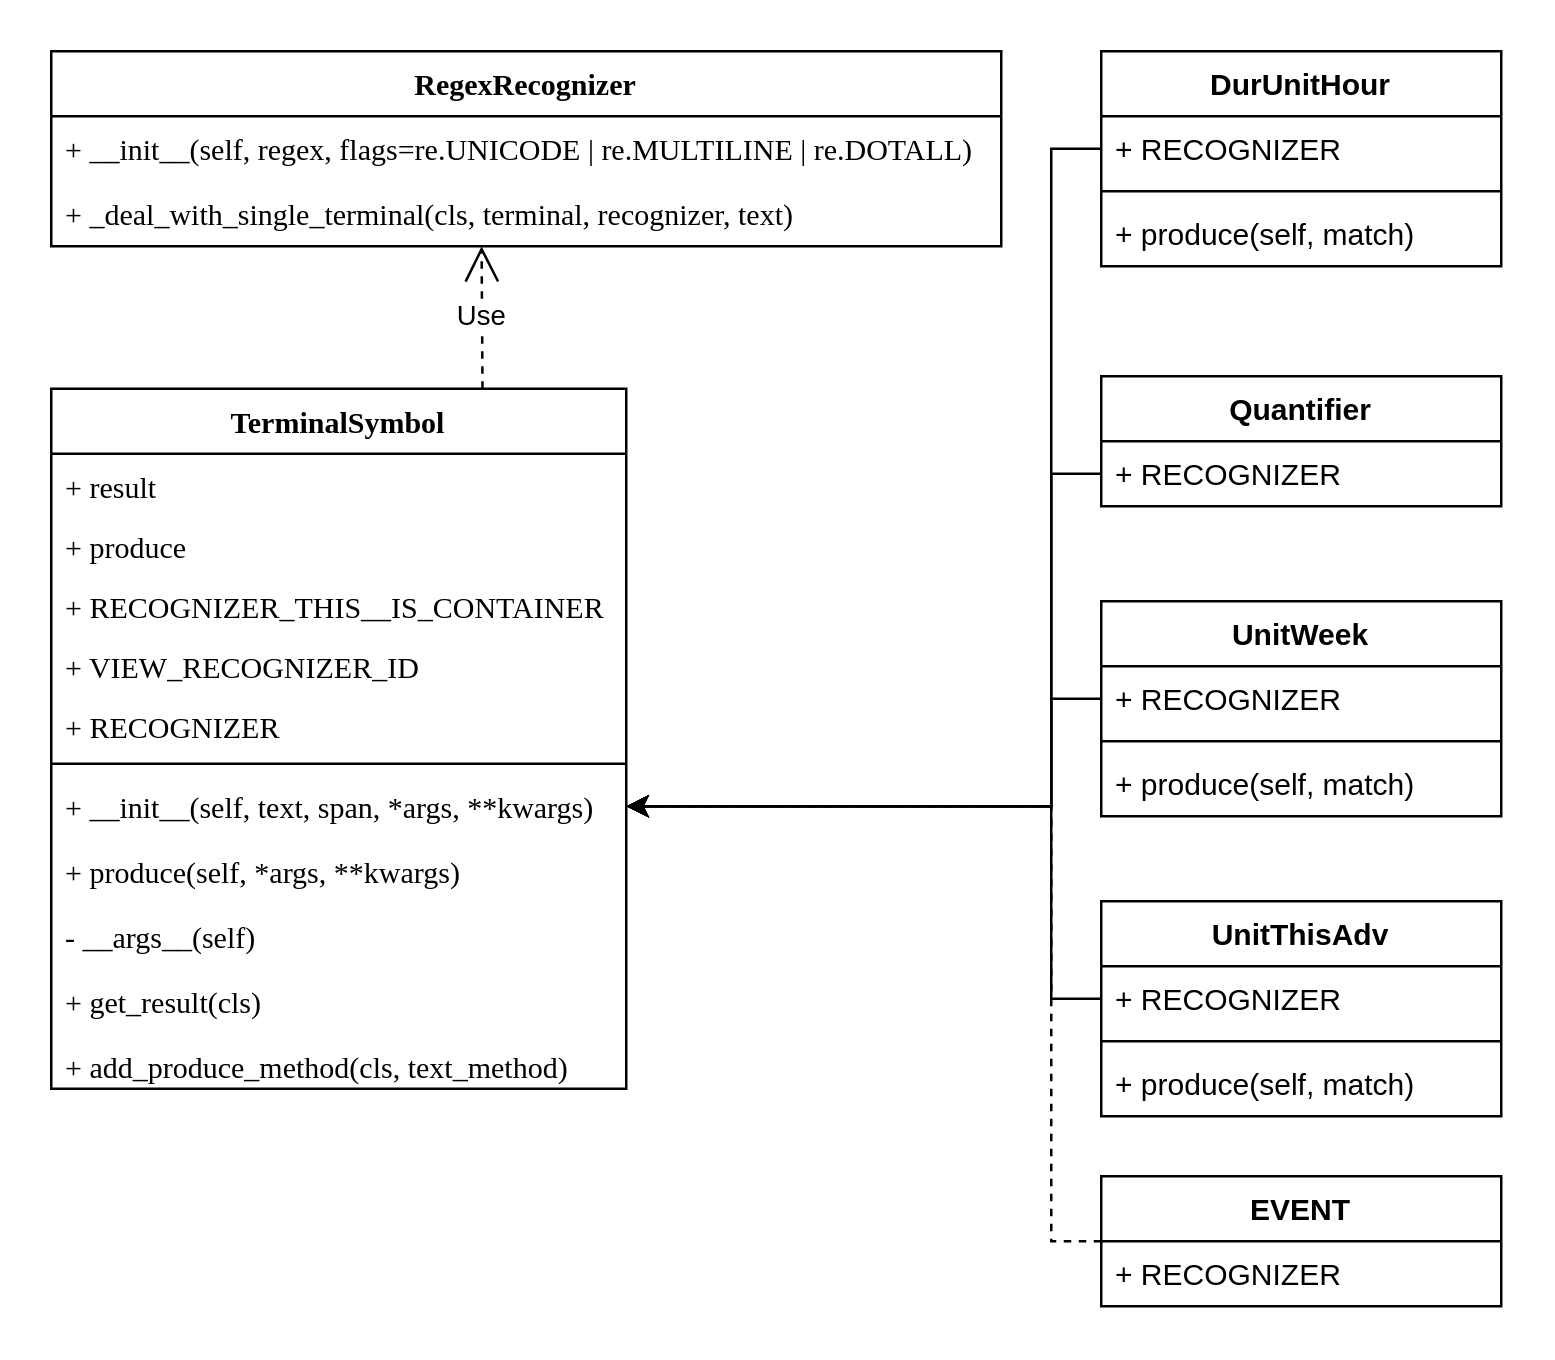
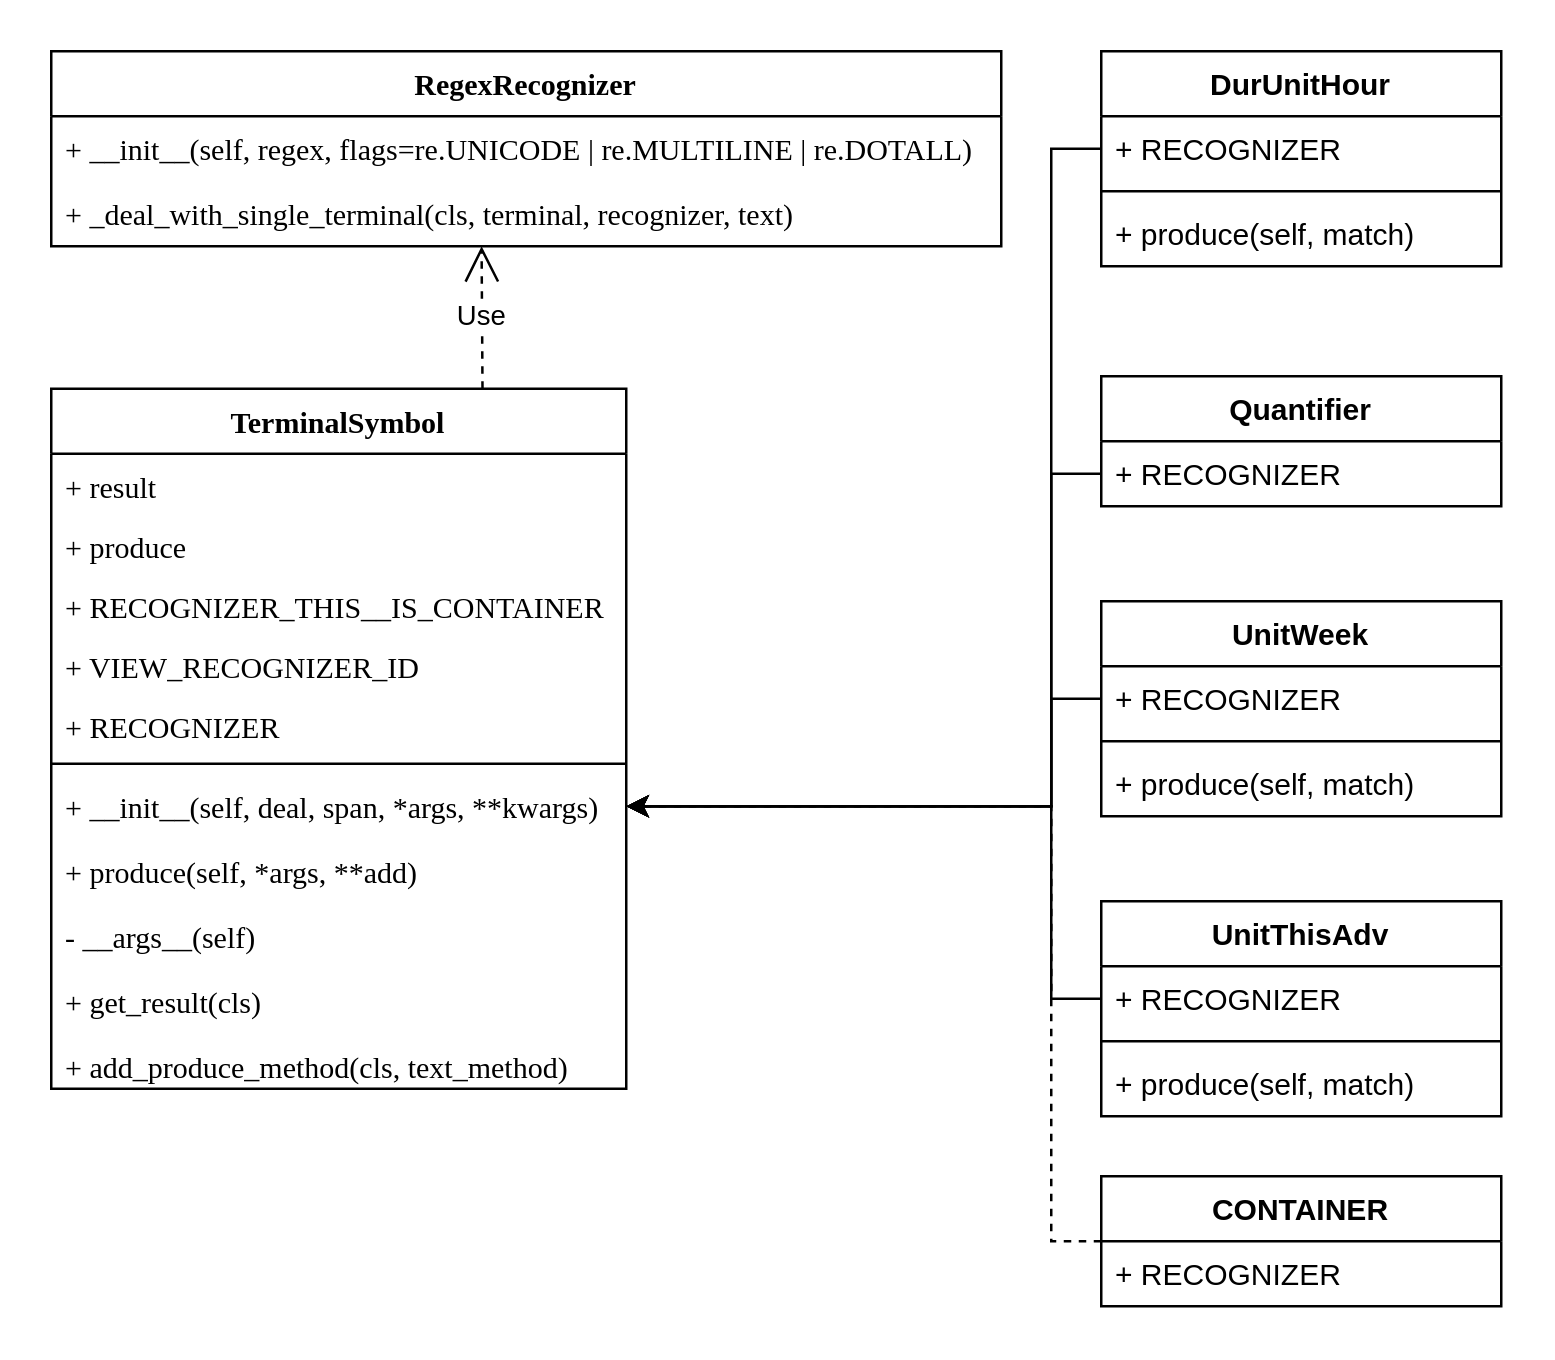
  <mxCell id="0" />
  <mxCell id="1" parent="0" />
  <mxCell id="2" value="TerminalSymbol" style="swimlane;fontStyle=1;align=center;verticalAlign=top;childLayout=stackLayout;horizontal=1;startSize=26;horizontalStack=0;resizeParent=1;resizeParentMax=0;resizeLast=0;collapsible=1;marginBottom=0;fontFamily=Times New Roman;" vertex="1" parent="1"><mxGeometry x="20" y="155" width="230" height="280" as="geometry" /></mxCell>
  <mxCell id="3" value="+ result" style="text;strokeColor=none;fillColor=none;align=left;verticalAlign=top;spacingLeft=4;spacingRight=4;overflow=hidden;rotatable=0;points=[[0,0.5],[1,0.5]];portConstraint=eastwest;fontFamily=Times New Roman;" vertex="1" parent="2"><mxGeometry y="26" width="230" height="24" as="geometry" /></mxCell>
  <mxCell id="4" value="+ produce" style="text;strokeColor=none;fillColor=none;align=left;verticalAlign=top;spacingLeft=4;spacingRight=4;overflow=hidden;rotatable=0;points=[[0,0.5],[1,0.5]];portConstraint=eastwest;fontFamily=Times New Roman;" vertex="1" parent="2"><mxGeometry y="50" width="230" height="24" as="geometry" /></mxCell>
  <mxCell id="5" value="+ RECOGNIZER_THIS__IS_CONTAINER" style="text;strokeColor=none;fillColor=none;align=left;verticalAlign=top;spacingLeft=4;spacingRight=4;overflow=hidden;rotatable=0;points=[[0,0.5],[1,0.5]];portConstraint=eastwest;fontFamily=Times New Roman;" vertex="1" parent="2"><mxGeometry y="74" width="230" height="24" as="geometry" /></mxCell>
  <mxCell id="6" value="+ VIEW_RECOGNIZER_ID" style="text;strokeColor=none;fillColor=none;align=left;verticalAlign=top;spacingLeft=4;spacingRight=4;overflow=hidden;rotatable=0;points=[[0,0.5],[1,0.5]];portConstraint=eastwest;fontFamily=Times New Roman;" vertex="1" parent="2"><mxGeometry y="98" width="230" height="24" as="geometry" /></mxCell>
  <mxCell id="7" value="+ RECOGNIZER" style="text;strokeColor=none;fillColor=none;align=left;verticalAlign=top;spacingLeft=4;spacingRight=4;overflow=hidden;rotatable=0;points=[[0,0.5],[1,0.5]];portConstraint=eastwest;fontFamily=Times New Roman;" vertex="1" parent="2"><mxGeometry y="122" width="230" height="24" as="geometry" /></mxCell>
  <mxCell id="8" value="" style="line;strokeWidth=1;fillColor=none;align=left;verticalAlign=middle;spacingTop=-1;spacingLeft=3;spacingRight=3;rotatable=0;labelPosition=right;points=[];portConstraint=eastwest;fontFamily=Times New Roman;" vertex="1" parent="2"><mxGeometry y="146" width="230" height="8" as="geometry" /></mxCell>
- <mxCell id="9" value="+ __init__(self, text, span, *args, **kwargs)" style="text;strokeColor=none;fillColor=none;align=left;verticalAlign=top;spacingLeft=4;spacingRight=4;overflow=hidden;rotatable=0;points=[[0,0.5],[1,0.5]];portConstraint=eastwest;fontFamily=Times New Roman;" vertex="1" parent="2"><mxGeometry y="154" width="230" height="26" as="geometry" /></mxCell>
- <mxCell id="10" value="+ produce(self, *args, **kwargs)" style="text;strokeColor=none;fillColor=none;align=left;verticalAlign=top;spacingLeft=4;spacingRight=4;overflow=hidden;rotatable=0;points=[[0,0.5],[1,0.5]];portConstraint=eastwest;fontFamily=Times New Roman;" vertex="1" parent="2"><mxGeometry y="180" width="230" height="26" as="geometry" /></mxCell>
+ <mxCell id="9" value="+ __init__(self, deal, span, *args, **kwargs)" style="text;strokeColor=none;fillColor=none;align=left;verticalAlign=top;spacingLeft=4;spacingRight=4;overflow=hidden;rotatable=0;points=[[0,0.5],[1,0.5]];portConstraint=eastwest;fontFamily=Times New Roman;" vertex="1" parent="2"><mxGeometry y="154" width="230" height="26" as="geometry" /></mxCell>
+ <mxCell id="10" value="+ produce(self, *args, **add)" style="text;strokeColor=none;fillColor=none;align=left;verticalAlign=top;spacingLeft=4;spacingRight=4;overflow=hidden;rotatable=0;points=[[0,0.5],[1,0.5]];portConstraint=eastwest;fontFamily=Times New Roman;" vertex="1" parent="2"><mxGeometry y="180" width="230" height="26" as="geometry" /></mxCell>
  <mxCell id="11" value="- __args__(self)" style="text;strokeColor=none;fillColor=none;align=left;verticalAlign=top;spacingLeft=4;spacingRight=4;overflow=hidden;rotatable=0;points=[[0,0.5],[1,0.5]];portConstraint=eastwest;fontFamily=Times New Roman;" vertex="1" parent="2"><mxGeometry y="206" width="230" height="26" as="geometry" /></mxCell>
  <mxCell id="12" value="+ get_result(cls)" style="text;strokeColor=none;fillColor=none;align=left;verticalAlign=top;spacingLeft=4;spacingRight=4;overflow=hidden;rotatable=0;points=[[0,0.5],[1,0.5]];portConstraint=eastwest;fontFamily=Times New Roman;" vertex="1" parent="2"><mxGeometry y="232" width="230" height="26" as="geometry" /></mxCell>
  <mxCell id="13" value="+ add_produce_method(cls, text_method)" style="text;strokeColor=none;fillColor=none;align=left;verticalAlign=top;spacingLeft=4;spacingRight=4;overflow=hidden;rotatable=0;points=[[0,0.5],[1,0.5]];portConstraint=eastwest;fontFamily=Times New Roman;" vertex="1" parent="2"><mxGeometry y="258" width="230" height="22" as="geometry" /></mxCell>
  <mxCell id="14" value="RegexRecognizer" style="swimlane;fontStyle=1;align=center;verticalAlign=top;childLayout=stackLayout;horizontal=1;startSize=26;horizontalStack=0;resizeParent=1;resizeParentMax=0;resizeLast=0;collapsible=1;marginBottom=0;fontFamily=Times New Roman;" vertex="1" parent="1"><mxGeometry x="20" y="20" width="380" height="78" as="geometry" /></mxCell>
  <mxCell id="15" value="+ __init__(self, regex, flags=re.UNICODE | re.MULTILINE | re.DOTALL)" style="text;strokeColor=none;fillColor=none;align=left;verticalAlign=top;spacingLeft=4;spacingRight=4;overflow=hidden;rotatable=0;points=[[0,0.5],[1,0.5]];portConstraint=eastwest;fontFamily=Times New Roman;" vertex="1" parent="14"><mxGeometry y="26" width="380" height="26" as="geometry" /></mxCell>
  <mxCell id="16" value="+ _deal_with_single_terminal(cls, terminal, recognizer, text)" style="text;strokeColor=none;fillColor=none;align=left;verticalAlign=top;spacingLeft=4;spacingRight=4;overflow=hidden;rotatable=0;points=[[0,0.5],[1,0.5]];portConstraint=eastwest;fontFamily=Times New Roman;" vertex="1" parent="14"><mxGeometry y="52" width="380" height="26" as="geometry" /></mxCell>
  <mxCell id="17" value="Use" style="endArrow=open;endSize=12;dashed=1;html=1;entryX=0.453;entryY=1;entryDx=0;entryDy=0;entryPerimeter=0;exitX=0.75;exitY=0;exitDx=0;exitDy=0;" edge="1" parent="1" source="2" target="16"><mxGeometry width="160" relative="1" as="geometry"><mxPoint x="100" y="99.5" as="sourcePoint" /><mxPoint x="260" y="99.5" as="targetPoint" /></mxGeometry></mxCell>
  <mxCell id="18" value="UnitWeek&#10;" style="swimlane;fontStyle=1;align=center;verticalAlign=top;childLayout=stackLayout;horizontal=1;startSize=26;horizontalStack=0;resizeParent=1;resizeParentMax=0;resizeLast=0;collapsible=1;marginBottom=0;" vertex="1" parent="1"><mxGeometry x="440" y="240" width="160" height="86" as="geometry" /></mxCell>
  <mxCell id="19" value="+ RECOGNIZER" style="text;strokeColor=none;fillColor=none;align=left;verticalAlign=top;spacingLeft=4;spacingRight=4;overflow=hidden;rotatable=0;points=[[0,0.5],[1,0.5]];portConstraint=eastwest;" vertex="1" parent="18"><mxGeometry y="26" width="160" height="26" as="geometry" /></mxCell>
  <mxCell id="20" value="" style="line;strokeWidth=1;fillColor=none;align=left;verticalAlign=middle;spacingTop=-1;spacingLeft=3;spacingRight=3;rotatable=0;labelPosition=right;points=[];portConstraint=eastwest;" vertex="1" parent="18"><mxGeometry y="52" width="160" height="8" as="geometry" /></mxCell>
  <mxCell id="21" value="+ produce(self, match)" style="text;strokeColor=none;fillColor=none;align=left;verticalAlign=top;spacingLeft=4;spacingRight=4;overflow=hidden;rotatable=0;points=[[0,0.5],[1,0.5]];portConstraint=eastwest;" vertex="1" parent="18"><mxGeometry y="60" width="160" height="26" as="geometry" /></mxCell>
  <mxCell id="22" value="Quantifier" style="swimlane;fontStyle=1;align=center;verticalAlign=top;childLayout=stackLayout;horizontal=1;startSize=26;horizontalStack=0;resizeParent=1;resizeParentMax=0;resizeLast=0;collapsible=1;marginBottom=0;" vertex="1" parent="1"><mxGeometry x="440" y="150" width="160" height="52" as="geometry" /></mxCell>
  <mxCell id="23" value="+ RECOGNIZER" style="text;strokeColor=none;fillColor=none;align=left;verticalAlign=top;spacingLeft=4;spacingRight=4;overflow=hidden;rotatable=0;points=[[0,0.5],[1,0.5]];portConstraint=eastwest;" vertex="1" parent="22"><mxGeometry y="26" width="160" height="26" as="geometry" /></mxCell>
  <mxCell id="24" value="DurUnitHour" style="swimlane;fontStyle=1;align=center;verticalAlign=top;childLayout=stackLayout;horizontal=1;startSize=26;horizontalStack=0;resizeParent=1;resizeParentMax=0;resizeLast=0;collapsible=1;marginBottom=0;" vertex="1" parent="1"><mxGeometry x="440" y="20" width="160" height="86" as="geometry" /></mxCell>
  <mxCell id="25" value="+ RECOGNIZER" style="text;strokeColor=none;fillColor=none;align=left;verticalAlign=top;spacingLeft=4;spacingRight=4;overflow=hidden;rotatable=0;points=[[0,0.5],[1,0.5]];portConstraint=eastwest;" vertex="1" parent="24"><mxGeometry y="26" width="160" height="26" as="geometry" /></mxCell>
  <mxCell id="26" value="" style="line;strokeWidth=1;fillColor=none;align=left;verticalAlign=middle;spacingTop=-1;spacingLeft=3;spacingRight=3;rotatable=0;labelPosition=right;points=[];portConstraint=eastwest;" vertex="1" parent="24"><mxGeometry y="52" width="160" height="8" as="geometry" /></mxCell>
  <mxCell id="27" value="+ produce(self, match)" style="text;strokeColor=none;fillColor=none;align=left;verticalAlign=top;spacingLeft=4;spacingRight=4;overflow=hidden;rotatable=0;points=[[0,0.5],[1,0.5]];portConstraint=eastwest;" vertex="1" parent="24"><mxGeometry y="60" width="160" height="26" as="geometry" /></mxCell>
  <mxCell id="28" value="UnitThisAdv" style="swimlane;fontStyle=1;align=center;verticalAlign=top;childLayout=stackLayout;horizontal=1;startSize=26;horizontalStack=0;resizeParent=1;resizeParentMax=0;resizeLast=0;collapsible=1;marginBottom=0;" vertex="1" parent="1"><mxGeometry x="440" y="360" width="160" height="86" as="geometry" /></mxCell>
  <mxCell id="29" value="+ RECOGNIZER" style="text;strokeColor=none;fillColor=none;align=left;verticalAlign=top;spacingLeft=4;spacingRight=4;overflow=hidden;rotatable=0;points=[[0,0.5],[1,0.5]];portConstraint=eastwest;" vertex="1" parent="28"><mxGeometry y="26" width="160" height="26" as="geometry" /></mxCell>
  <mxCell id="30" value="" style="line;strokeWidth=1;fillColor=none;align=left;verticalAlign=middle;spacingTop=-1;spacingLeft=3;spacingRight=3;rotatable=0;labelPosition=right;points=[];portConstraint=eastwest;" vertex="1" parent="28"><mxGeometry y="52" width="160" height="8" as="geometry" /></mxCell>
  <mxCell id="31" value="+ produce(self, match)" style="text;strokeColor=none;fillColor=none;align=left;verticalAlign=top;spacingLeft=4;spacingRight=4;overflow=hidden;rotatable=0;points=[[0,0.5],[1,0.5]];portConstraint=eastwest;" vertex="1" parent="28"><mxGeometry y="60" width="160" height="26" as="geometry" /></mxCell>
  <mxCell id="32" style="edgeStyle=orthogonalEdgeStyle;rounded=0;orthogonalLoop=1;jettySize=auto;html=1;exitX=0;exitY=0.5;exitDx=0;exitDy=0;entryX=1;entryY=0.5;entryDx=0;entryDy=0;dashed=1;" edge="1" parent="1" source="33" target="9"><mxGeometry relative="1" as="geometry"><Array as="points"><mxPoint x="420" y="496" /><mxPoint x="420" y="322" /></Array></mxGeometry></mxCell>
- <mxCell id="33" value="EVENT" style="swimlane;fontStyle=1;align=center;verticalAlign=top;childLayout=stackLayout;horizontal=1;startSize=26;horizontalStack=0;resizeParent=1;resizeParentMax=0;resizeLast=0;collapsible=1;marginBottom=0;" vertex="1" parent="1"><mxGeometry x="440" y="470" width="160" height="52" as="geometry" /></mxCell>
+ <mxCell id="33" value="CONTAINER" style="swimlane;fontStyle=1;align=center;verticalAlign=top;childLayout=stackLayout;horizontal=1;startSize=26;horizontalStack=0;resizeParent=1;resizeParentMax=0;resizeLast=0;collapsible=1;marginBottom=0;" vertex="1" parent="1"><mxGeometry x="440" y="470" width="160" height="52" as="geometry" /></mxCell>
  <mxCell id="34" value="+ RECOGNIZER" style="text;strokeColor=none;fillColor=none;align=left;verticalAlign=top;spacingLeft=4;spacingRight=4;overflow=hidden;rotatable=0;points=[[0,0.5],[1,0.5]];portConstraint=eastwest;" vertex="1" parent="33"><mxGeometry y="26" width="160" height="26" as="geometry" /></mxCell>
  <mxCell id="35" style="edgeStyle=orthogonalEdgeStyle;rounded=0;orthogonalLoop=1;jettySize=auto;html=1;exitX=0;exitY=0.5;exitDx=0;exitDy=0;entryX=1;entryY=0.5;entryDx=0;entryDy=0;" edge="1" parent="1" source="25" target="9"><mxGeometry relative="1" as="geometry"><Array as="points"><mxPoint x="420" y="59" /><mxPoint x="420" y="322" /></Array></mxGeometry></mxCell>
  <mxCell id="36" style="edgeStyle=orthogonalEdgeStyle;rounded=0;orthogonalLoop=1;jettySize=auto;html=1;exitX=0;exitY=0.5;exitDx=0;exitDy=0;entryX=1;entryY=0.5;entryDx=0;entryDy=0;" edge="1" parent="1" source="23" target="9"><mxGeometry relative="1" as="geometry"><mxPoint x="310" y="320" as="targetPoint" /><Array as="points"><mxPoint x="420" y="189" /><mxPoint x="420" y="322" /></Array></mxGeometry></mxCell>
  <mxCell id="37" style="edgeStyle=orthogonalEdgeStyle;rounded=0;orthogonalLoop=1;jettySize=auto;html=1;exitX=0;exitY=0.5;exitDx=0;exitDy=0;entryX=1;entryY=0.5;entryDx=0;entryDy=0;" edge="1" parent="1" source="19" target="9"><mxGeometry relative="1" as="geometry"><Array as="points"><mxPoint x="420" y="279" /><mxPoint x="420" y="322" /></Array></mxGeometry></mxCell>
  <mxCell id="38" style="edgeStyle=orthogonalEdgeStyle;rounded=0;orthogonalLoop=1;jettySize=auto;html=1;exitX=0;exitY=0.5;exitDx=0;exitDy=0;entryX=1;entryY=0.5;entryDx=0;entryDy=0;" edge="1" parent="1" source="29" target="9"><mxGeometry relative="1" as="geometry"><mxPoint x="340" y="220" as="targetPoint" /><Array as="points"><mxPoint x="420" y="399" /><mxPoint x="420" y="322" /></Array></mxGeometry></mxCell>
